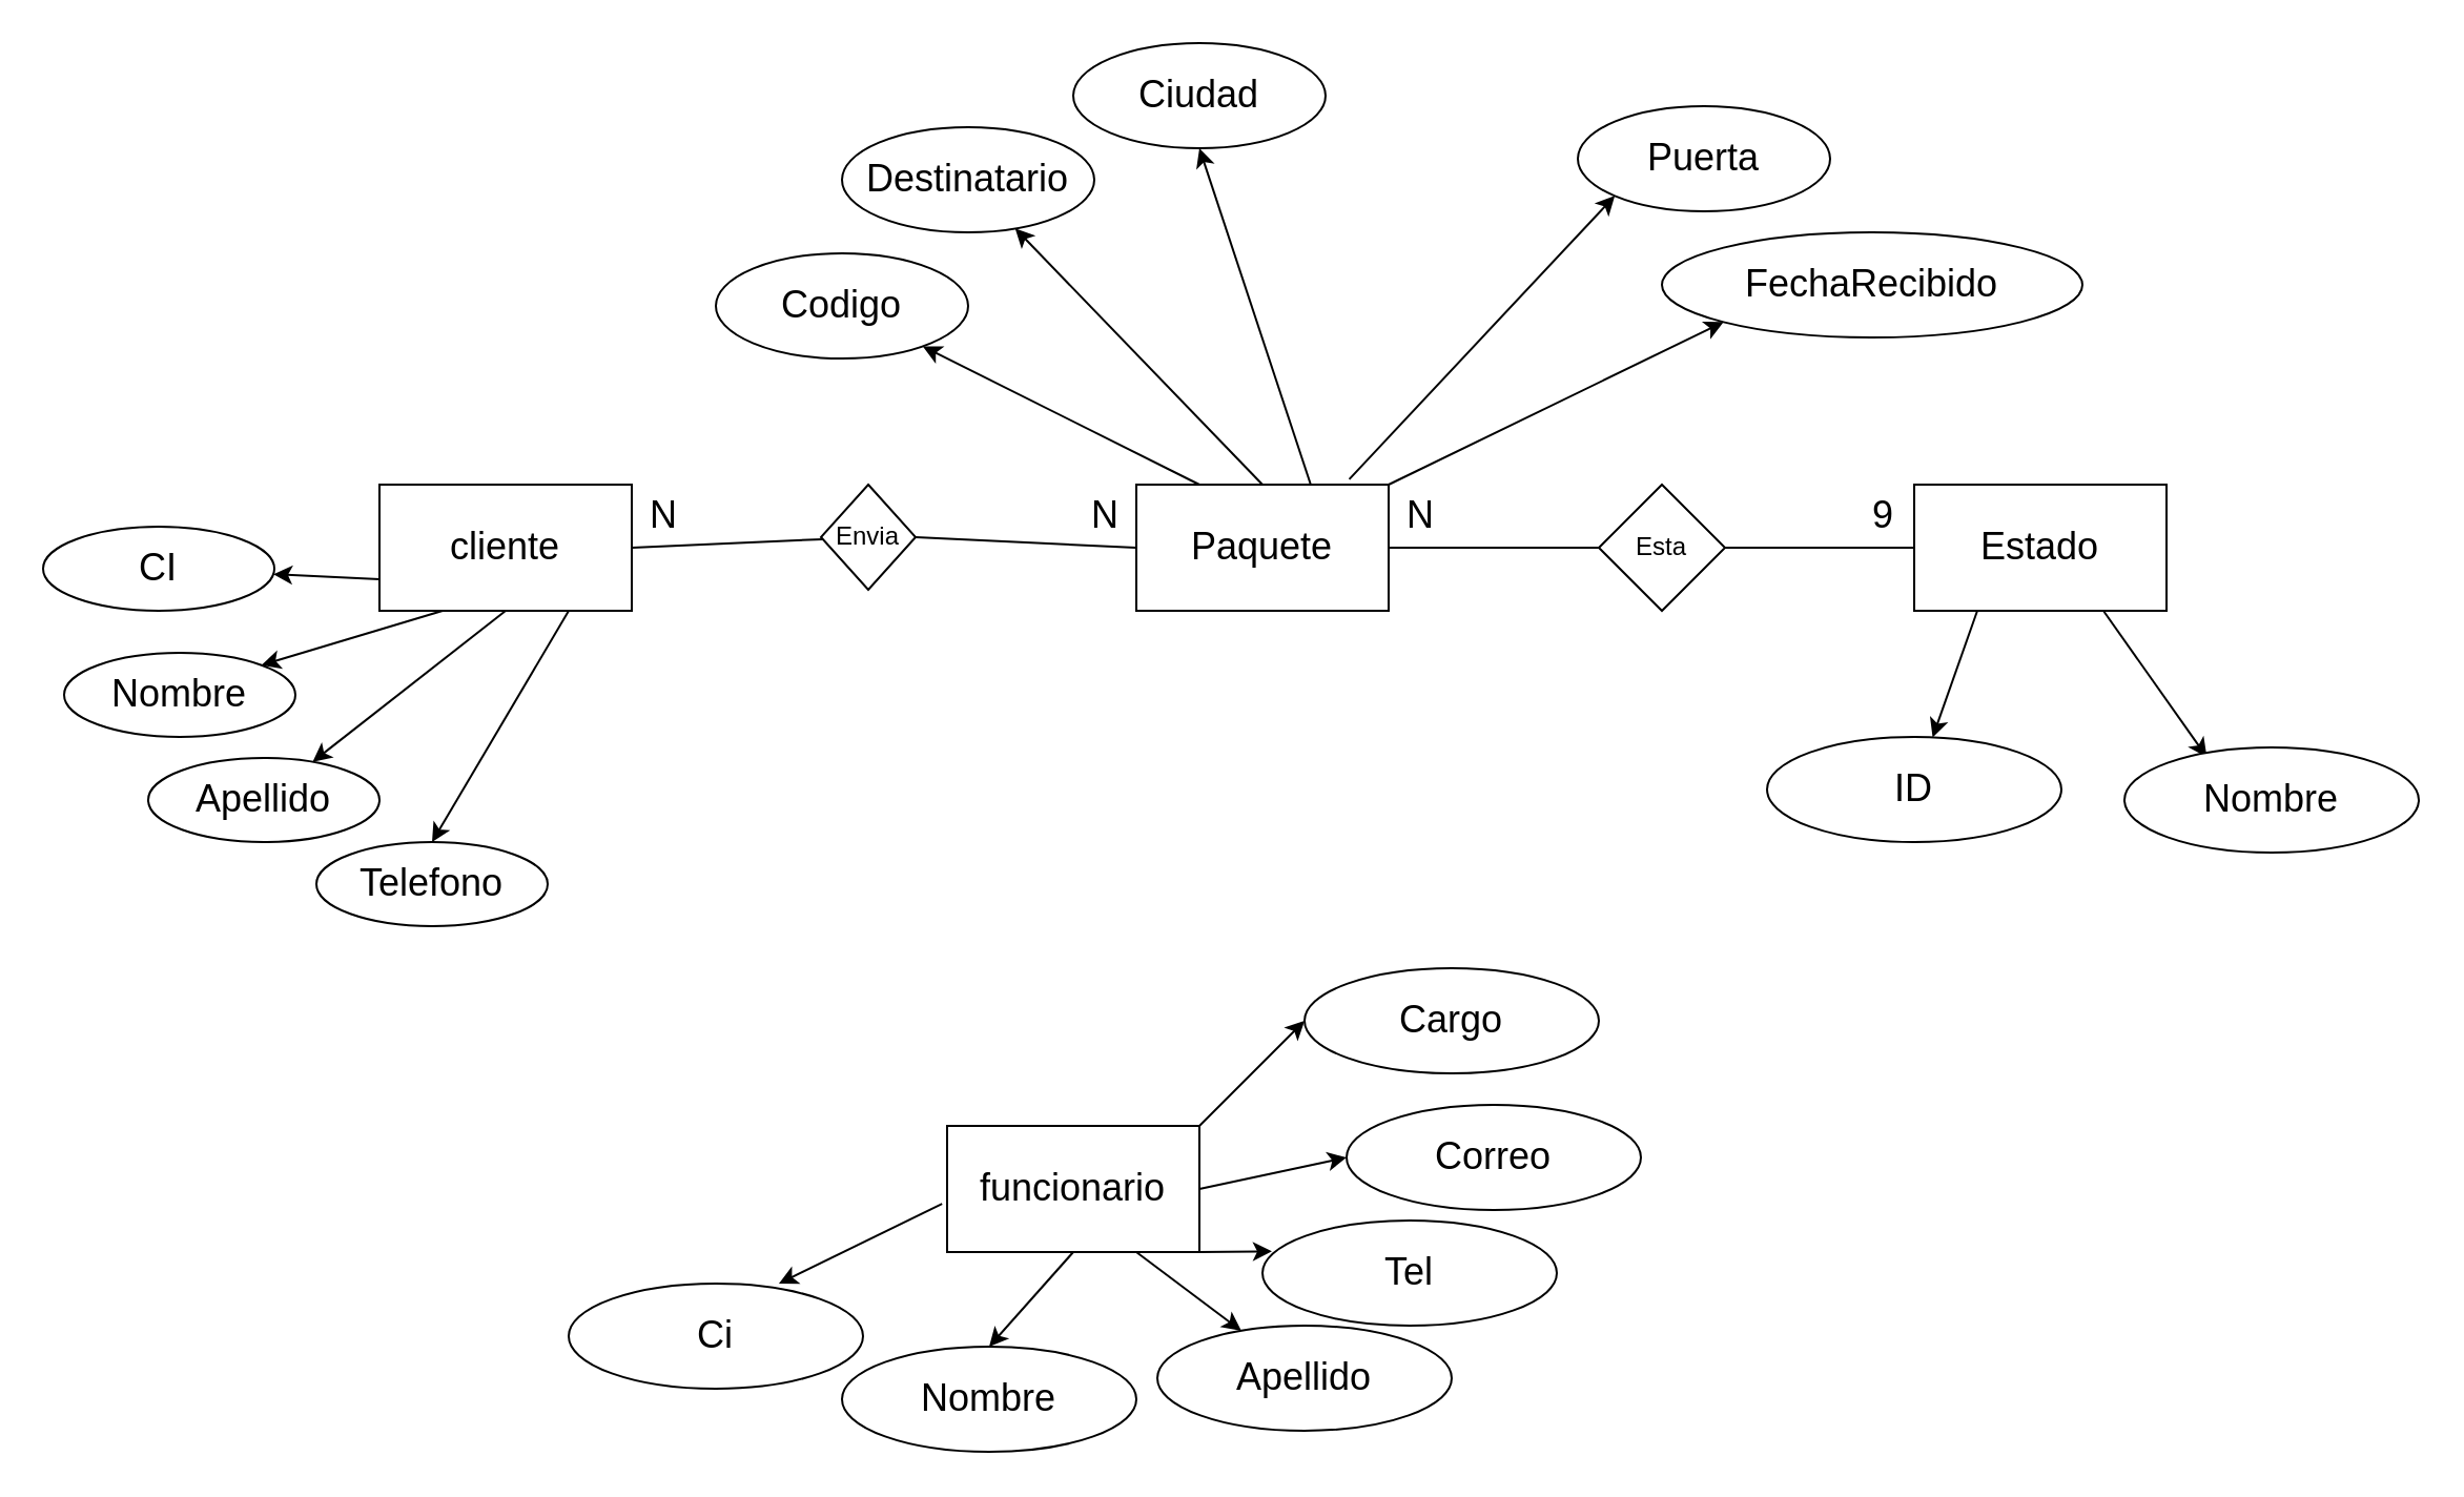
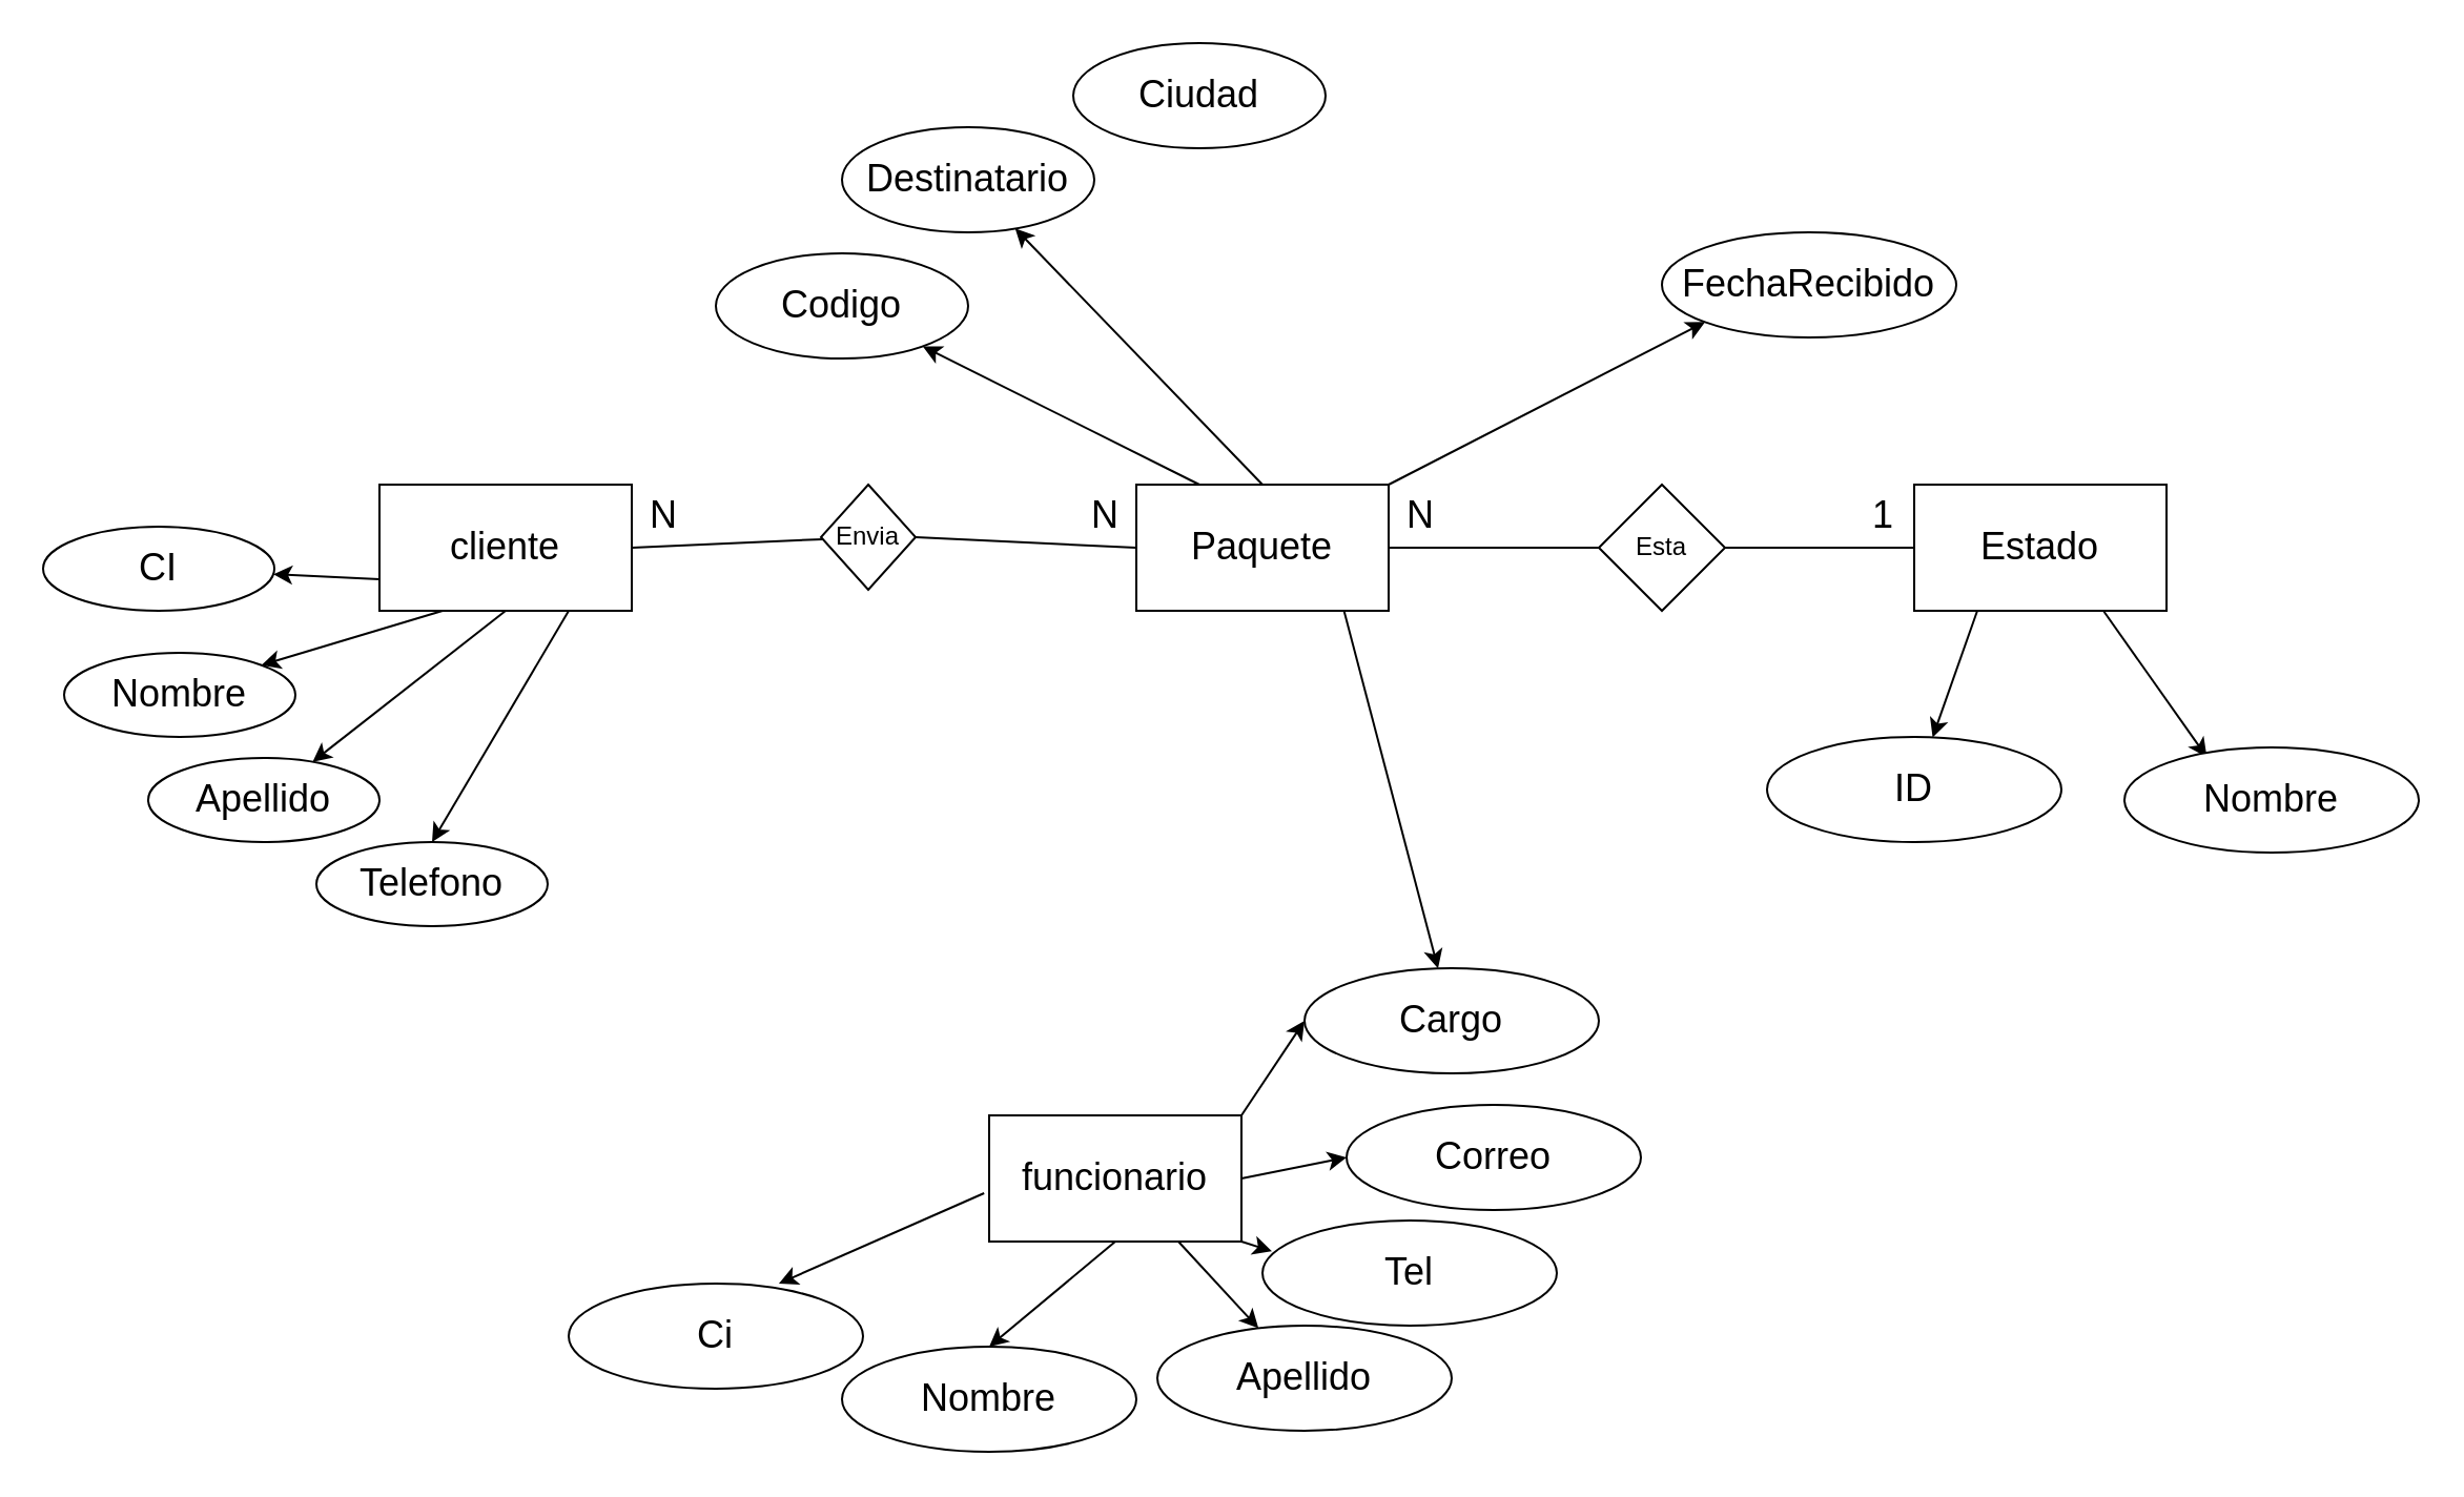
  <mxCell id="0" />
  <mxCell id="1" parent="0" />
  <mxCell id="2" style="edgeStyle=none;html=1;exitX=0.25;exitY=1;exitDx=0;exitDy=0;fontSize=18;entryX=1;entryY=0;entryDx=0;entryDy=0;" edge="1" parent="1" source="6" target="30"><mxGeometry relative="1" as="geometry"><mxPoint x="180" y="360" as="targetPoint" /></mxGeometry></mxCell>
  <mxCell id="3" style="edgeStyle=none;html=1;exitX=0;exitY=0.75;exitDx=0;exitDy=0;fontSize=18;" edge="1" parent="1" source="6" target="29"><mxGeometry relative="1" as="geometry"><mxPoint x="130" y="300" as="targetPoint" /></mxGeometry></mxCell>
  <mxCell id="4" style="edgeStyle=none;html=1;exitX=0.5;exitY=1;exitDx=0;exitDy=0;fontSize=18;" edge="1" parent="1" source="6" target="31"><mxGeometry relative="1" as="geometry"><mxPoint x="220" y="390" as="targetPoint" /></mxGeometry></mxCell>
  <mxCell id="5" style="edgeStyle=none;html=1;exitX=0.75;exitY=1;exitDx=0;exitDy=0;entryX=0.5;entryY=0;entryDx=0;entryDy=0;fontSize=18;" edge="1" parent="1" source="6" target="32"><mxGeometry relative="1" as="geometry" /></mxCell>
  <mxCell id="6" value="&lt;font style=&quot;font-size: 18px&quot;&gt;cliente&lt;/font&gt;" style="rounded=0;whiteSpace=wrap;html=1;" vertex="1" parent="1"><mxGeometry x="180" y="230" width="120" height="60" as="geometry" /></mxCell>
  <mxCell id="7" value="" style="endArrow=none;html=1;exitX=1;exitY=0.5;exitDx=0;exitDy=0;startArrow=none;" edge="1" parent="1" source="10"><mxGeometry width="50" height="50" relative="1" as="geometry"><mxPoint x="600" y="330" as="sourcePoint" /><mxPoint x="540" y="260" as="targetPoint" /></mxGeometry></mxCell>
  <mxCell id="8" style="edgeStyle=none;html=1;exitX=0.5;exitY=0;exitDx=0;exitDy=0;fontSize=18;" edge="1" parent="1" source="15" target="34"><mxGeometry relative="1" as="geometry"><mxPoint x="510" y="160" as="targetPoint" /></mxGeometry></mxCell>
  <mxCell id="9" style="edgeStyle=none;html=1;exitX=0.25;exitY=0;exitDx=0;exitDy=0;fontSize=18;" edge="1" parent="1" source="15" target="33"><mxGeometry relative="1" as="geometry"><mxPoint x="340" y="160" as="targetPoint" /></mxGeometry></mxCell>
  <mxCell id="10" value="Envia" style="rhombus;whiteSpace=wrap;html=1;" vertex="1" parent="1"><mxGeometry x="390" y="230" width="45" height="50" as="geometry" /></mxCell>
  <mxCell id="11" value="" style="endArrow=none;html=1;exitX=1;exitY=0.5;exitDx=0;exitDy=0;" edge="1" parent="1" source="6" target="10"><mxGeometry width="50" height="50" relative="1" as="geometry"><mxPoint x="300" y="260" as="sourcePoint" /><mxPoint x="540" y="260" as="targetPoint" /></mxGeometry></mxCell>
- <mxCell id="12" style="edgeStyle=none;html=1;exitX=0.694;exitY=0.017;exitDx=0;exitDy=0;entryX=0.5;entryY=1;entryDx=0;entryDy=0;fontSize=18;exitPerimeter=0;" edge="1" parent="1" source="15" target="35"><mxGeometry relative="1" as="geometry" /></mxCell>
- <mxCell id="13" style="edgeStyle=none;html=1;exitX=0.844;exitY=-0.043;exitDx=0;exitDy=0;fontSize=18;entryX=0;entryY=1;entryDx=0;entryDy=0;exitPerimeter=0;" edge="1" parent="1" source="15" target="36"><mxGeometry relative="1" as="geometry"><mxPoint x="760" y="140" as="targetPoint" /></mxGeometry></mxCell>
+ <mxCell id="12" style="edgeStyle=none;html=1;exitX=0.694;exitY=0.017;exitDx=0;exitDy=0;fontSize=18;exitPerimeter=0;" edge="1" parent="1" source="15" target="49"><mxGeometry relative="1" as="geometry" /></mxCell>
  <mxCell id="14" style="edgeStyle=none;html=1;exitX=1;exitY=0;exitDx=0;exitDy=0;fontSize=18;entryX=0;entryY=1;entryDx=0;entryDy=0;" edge="1" parent="1" source="15" target="37"><mxGeometry relative="1" as="geometry"><mxPoint x="790" y="130" as="targetPoint" /></mxGeometry></mxCell>
  <mxCell id="15" value="&lt;font style=&quot;font-size: 18px&quot;&gt;Paquete&lt;/font&gt;" style="rounded=0;whiteSpace=wrap;html=1;" vertex="1" parent="1"><mxGeometry x="540" y="230" width="120" height="60" as="geometry" /></mxCell>
  <mxCell id="16" value="" style="endArrow=none;html=1;exitX=1;exitY=0.5;exitDx=0;exitDy=0;startArrow=none;" edge="1" parent="1" source="20"><mxGeometry width="50" height="50" relative="1" as="geometry"><mxPoint x="840" y="320" as="sourcePoint" /><mxPoint x="910" y="260" as="targetPoint" /></mxGeometry></mxCell>
  <mxCell id="17" style="edgeStyle=none;html=1;exitX=0.25;exitY=1;exitDx=0;exitDy=0;fontSize=18;" edge="1" parent="1" source="19" target="38"><mxGeometry relative="1" as="geometry"><mxPoint x="930" y="360" as="targetPoint" /></mxGeometry></mxCell>
  <mxCell id="18" style="edgeStyle=none;html=1;exitX=0.75;exitY=1;exitDx=0;exitDy=0;fontSize=18;entryX=0.28;entryY=0.093;entryDx=0;entryDy=0;entryPerimeter=0;" edge="1" parent="1" source="19" target="39"><mxGeometry relative="1" as="geometry"><mxPoint x="1080" y="340" as="targetPoint" /></mxGeometry></mxCell>
  <mxCell id="19" value="&lt;font style=&quot;font-size: 18px&quot;&gt;Estado&lt;/font&gt;" style="rounded=0;whiteSpace=wrap;html=1;" vertex="1" parent="1"><mxGeometry x="910" y="230" width="120" height="60" as="geometry" /></mxCell>
  <mxCell id="20" value="Esta" style="rhombus;whiteSpace=wrap;html=1;" vertex="1" parent="1"><mxGeometry x="760" y="230" width="60" height="60" as="geometry" /></mxCell>
  <mxCell id="21" value="" style="endArrow=none;html=1;exitX=1;exitY=0.5;exitDx=0;exitDy=0;" edge="1" parent="1" source="15" target="20"><mxGeometry width="50" height="50" relative="1" as="geometry"><mxPoint x="660" y="260" as="sourcePoint" /><mxPoint x="910" y="260" as="targetPoint" /></mxGeometry></mxCell>
  <mxCell id="22" style="edgeStyle=none;html=1;exitX=-0.02;exitY=0.617;exitDx=0;exitDy=0;fontSize=18;entryX=0.714;entryY=0;entryDx=0;entryDy=0;entryPerimeter=0;exitPerimeter=0;" edge="1" parent="1" source="28" target="44"><mxGeometry relative="1" as="geometry"><mxPoint x="450" y="650" as="targetPoint" /></mxGeometry></mxCell>
  <mxCell id="23" style="edgeStyle=none;html=1;exitX=0.5;exitY=1;exitDx=0;exitDy=0;fontSize=18;entryX=0.5;entryY=0;entryDx=0;entryDy=0;" edge="1" parent="1" source="28" target="45"><mxGeometry relative="1" as="geometry"><mxPoint x="520" y="680" as="targetPoint" /></mxGeometry></mxCell>
  <mxCell id="24" style="edgeStyle=none;html=1;exitX=0.75;exitY=1;exitDx=0;exitDy=0;fontSize=18;" edge="1" parent="1" source="28" target="46"><mxGeometry relative="1" as="geometry" /></mxCell>
  <mxCell id="25" style="edgeStyle=none;html=1;exitX=1;exitY=1;exitDx=0;exitDy=0;entryX=0.032;entryY=0.293;entryDx=0;entryDy=0;entryPerimeter=0;fontSize=18;" edge="1" parent="1" source="28" target="47"><mxGeometry relative="1" as="geometry" /></mxCell>
  <mxCell id="26" style="edgeStyle=none;html=1;exitX=1;exitY=0.5;exitDx=0;exitDy=0;fontSize=18;entryX=0;entryY=0.5;entryDx=0;entryDy=0;" edge="1" parent="1" source="28" target="48"><mxGeometry relative="1" as="geometry"><mxPoint x="640" y="560" as="targetPoint" /></mxGeometry></mxCell>
  <mxCell id="27" style="edgeStyle=none;html=1;exitX=1;exitY=0;exitDx=0;exitDy=0;fontSize=18;entryX=0;entryY=0.5;entryDx=0;entryDy=0;" edge="1" parent="1" source="28" target="49"><mxGeometry relative="1" as="geometry"><mxPoint x="610" y="490" as="targetPoint" /></mxGeometry></mxCell>
- <mxCell id="28" value="&lt;font style=&quot;font-size: 18px&quot;&gt;funcionario&lt;/font&gt;" style="rounded=0;whiteSpace=wrap;html=1;" vertex="1" parent="1"><mxGeometry x="450" y="535" width="120" height="60" as="geometry" /></mxCell>
+ <mxCell id="28" value="&lt;font style=&quot;font-size: 18px&quot;&gt;funcionario&lt;/font&gt;" style="rounded=0;whiteSpace=wrap;html=1;" vertex="1" parent="1"><mxGeometry x="470" y="530" width="120" height="60" as="geometry" /></mxCell>
  <mxCell id="29" value="CI" style="ellipse;whiteSpace=wrap;html=1;fontSize=18;" vertex="1" parent="1"><mxGeometry x="20" y="250" width="110" height="40" as="geometry" /></mxCell>
  <mxCell id="30" value="Nombre" style="ellipse;whiteSpace=wrap;html=1;fontSize=18;" vertex="1" parent="1"><mxGeometry y="310" width="110" height="40" as="geometry" x="30" /></mxCell>
  <mxCell id="31" value="Apellido" style="ellipse;whiteSpace=wrap;html=1;fontSize=18;" vertex="1" parent="1"><mxGeometry x="70" y="360" width="110" height="40" as="geometry" /></mxCell>
  <mxCell id="32" value="Telefono" style="ellipse;whiteSpace=wrap;html=1;fontSize=18;" vertex="1" parent="1"><mxGeometry x="150" y="400" width="110" height="40" as="geometry" /></mxCell>
  <mxCell id="33" value="Codigo" style="ellipse;whiteSpace=wrap;html=1;fontSize=18;" vertex="1" parent="1"><mxGeometry x="340" y="120" width="120" height="50" as="geometry" /></mxCell>
  <mxCell id="34" value="Destinatario" style="ellipse;whiteSpace=wrap;html=1;fontSize=18;" vertex="1" parent="1"><mxGeometry x="400" y="60" width="120" height="50" as="geometry" /></mxCell>
  <mxCell id="35" value="Ciudad" style="ellipse;whiteSpace=wrap;html=1;fontSize=18;" vertex="1" parent="1"><mxGeometry x="510" y="20" width="120" height="50" as="geometry" /></mxCell>
- <mxCell id="36" value="Puerta" style="ellipse;whiteSpace=wrap;html=1;fontSize=18;" vertex="1" parent="1"><mxGeometry x="750" y="50" width="120" height="50" as="geometry" /></mxCell>
- <mxCell id="37" value="FechaRecibido" style="ellipse;whiteSpace=wrap;html=1;fontSize=18;" vertex="1" parent="1"><mxGeometry x="790" y="110" width="200" height="50" as="geometry" /></mxCell>
+ <mxCell id="37" value="FechaRecibido" style="ellipse;whiteSpace=wrap;html=1;fontSize=18;" vertex="1" parent="1"><mxGeometry x="790" y="110" width="140" height="50" as="geometry" /></mxCell>
  <mxCell id="38" value="ID" style="ellipse;whiteSpace=wrap;html=1;fontSize=18;" vertex="1" parent="1"><mxGeometry x="840" y="350" width="140" height="50" as="geometry" /></mxCell>
  <mxCell id="39" value="Nombre" style="ellipse;whiteSpace=wrap;html=1;fontSize=18;" vertex="1" parent="1"><mxGeometry x="1010" y="355" width="140" height="50" as="geometry" /></mxCell>
  <mxCell id="40" value="N" style="text;html=1;align=center;verticalAlign=middle;resizable=0;points=[];autosize=1;strokeColor=none;fillColor=none;fontSize=18;" vertex="1" parent="1"><mxGeometry x="300" y="230" width="30" height="30" as="geometry" /></mxCell>
  <mxCell id="41" value="N" style="text;html=1;align=center;verticalAlign=middle;resizable=0;points=[];autosize=1;strokeColor=none;fillColor=none;fontSize=18;" vertex="1" parent="1"><mxGeometry x="510" y="230" width="30" height="30" as="geometry" /></mxCell>
  <mxCell id="42" value="N" style="text;html=1;align=center;verticalAlign=middle;resizable=0;points=[];autosize=1;strokeColor=none;fillColor=none;fontSize=18;" vertex="1" parent="1"><mxGeometry x="660" y="230" width="30" height="30" as="geometry" /></mxCell>
- <mxCell id="43" value="9" style="text;html=1;align=center;verticalAlign=middle;resizable=0;points=[];autosize=1;strokeColor=none;fillColor=none;fontSize=18;" vertex="1" parent="1"><mxGeometry x="880" y="230" width="30" height="30" as="geometry" /></mxCell>
+ <mxCell id="43" value="1" style="text;html=1;align=center;verticalAlign=middle;resizable=0;points=[];autosize=1;strokeColor=none;fillColor=none;fontSize=18;" vertex="1" parent="1"><mxGeometry x="880" y="230" width="30" height="30" as="geometry" /></mxCell>
  <mxCell id="44" value="Ci" style="ellipse;whiteSpace=wrap;html=1;fontSize=18;" vertex="1" parent="1"><mxGeometry x="270" y="610" width="140" height="50" as="geometry" /></mxCell>
  <mxCell id="45" value="Nombre" style="ellipse;whiteSpace=wrap;html=1;fontSize=18;" vertex="1" parent="1"><mxGeometry x="400" y="640" width="140" height="50" as="geometry" /></mxCell>
  <mxCell id="46" value="Apellido" style="ellipse;whiteSpace=wrap;html=1;fontSize=18;" vertex="1" parent="1"><mxGeometry x="550" y="630" width="140" height="50" as="geometry" /></mxCell>
  <mxCell id="47" value="Tel" style="ellipse;whiteSpace=wrap;html=1;fontSize=18;" vertex="1" parent="1"><mxGeometry x="600" y="580" width="140" height="50" as="geometry" /></mxCell>
  <mxCell id="48" value="Correo" style="ellipse;whiteSpace=wrap;html=1;fontSize=18;" vertex="1" parent="1"><mxGeometry x="640" y="525" width="140" height="50" as="geometry" /></mxCell>
  <mxCell id="49" value="Cargo" style="ellipse;whiteSpace=wrap;html=1;fontSize=18;" vertex="1" parent="1"><mxGeometry x="620" y="460" width="140" height="50" as="geometry" /></mxCell>
